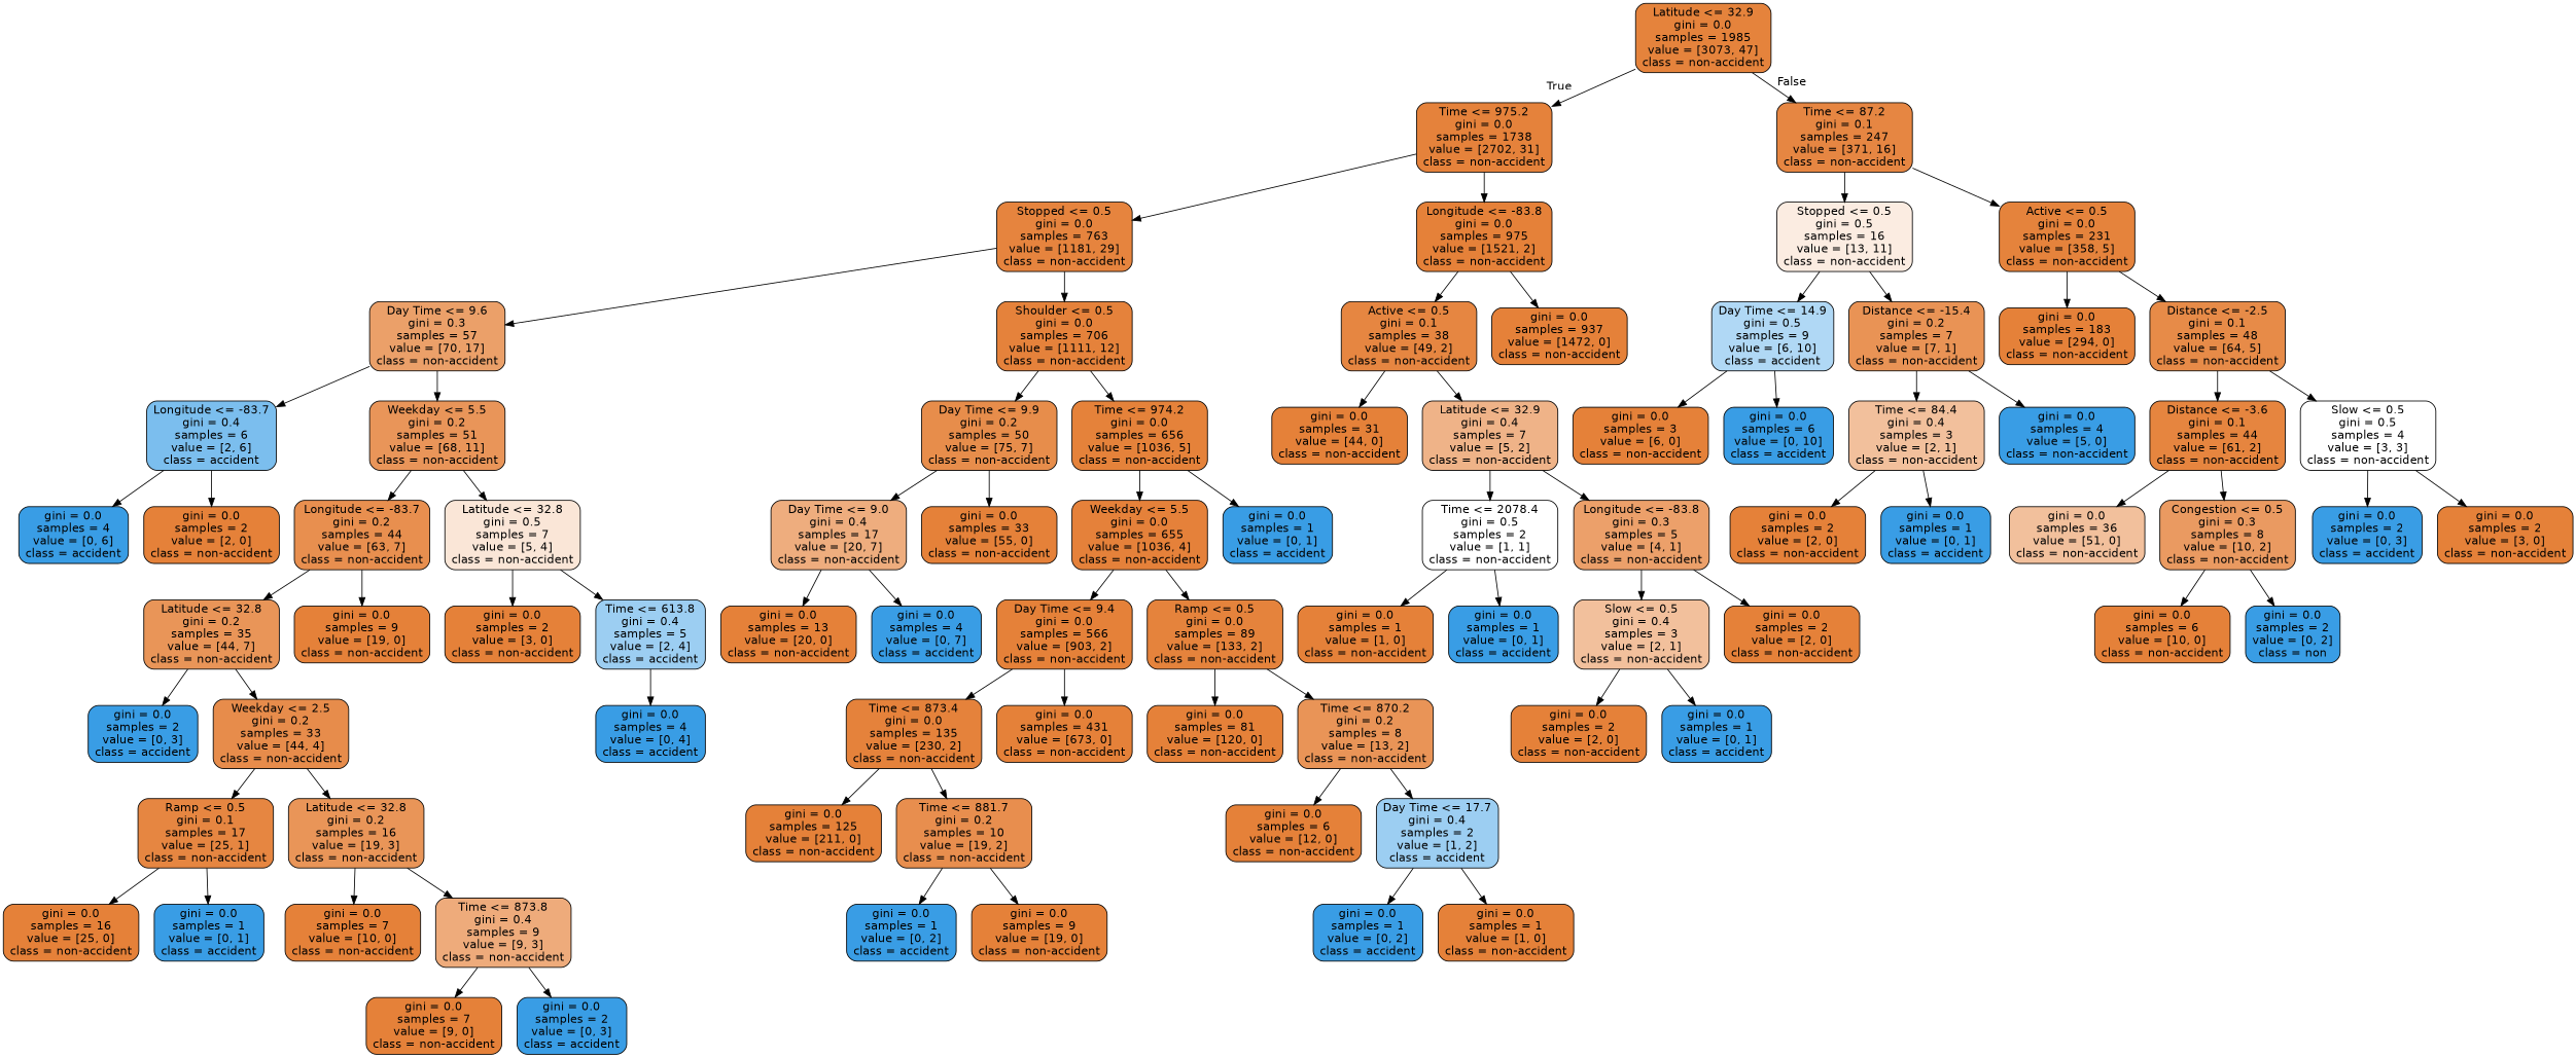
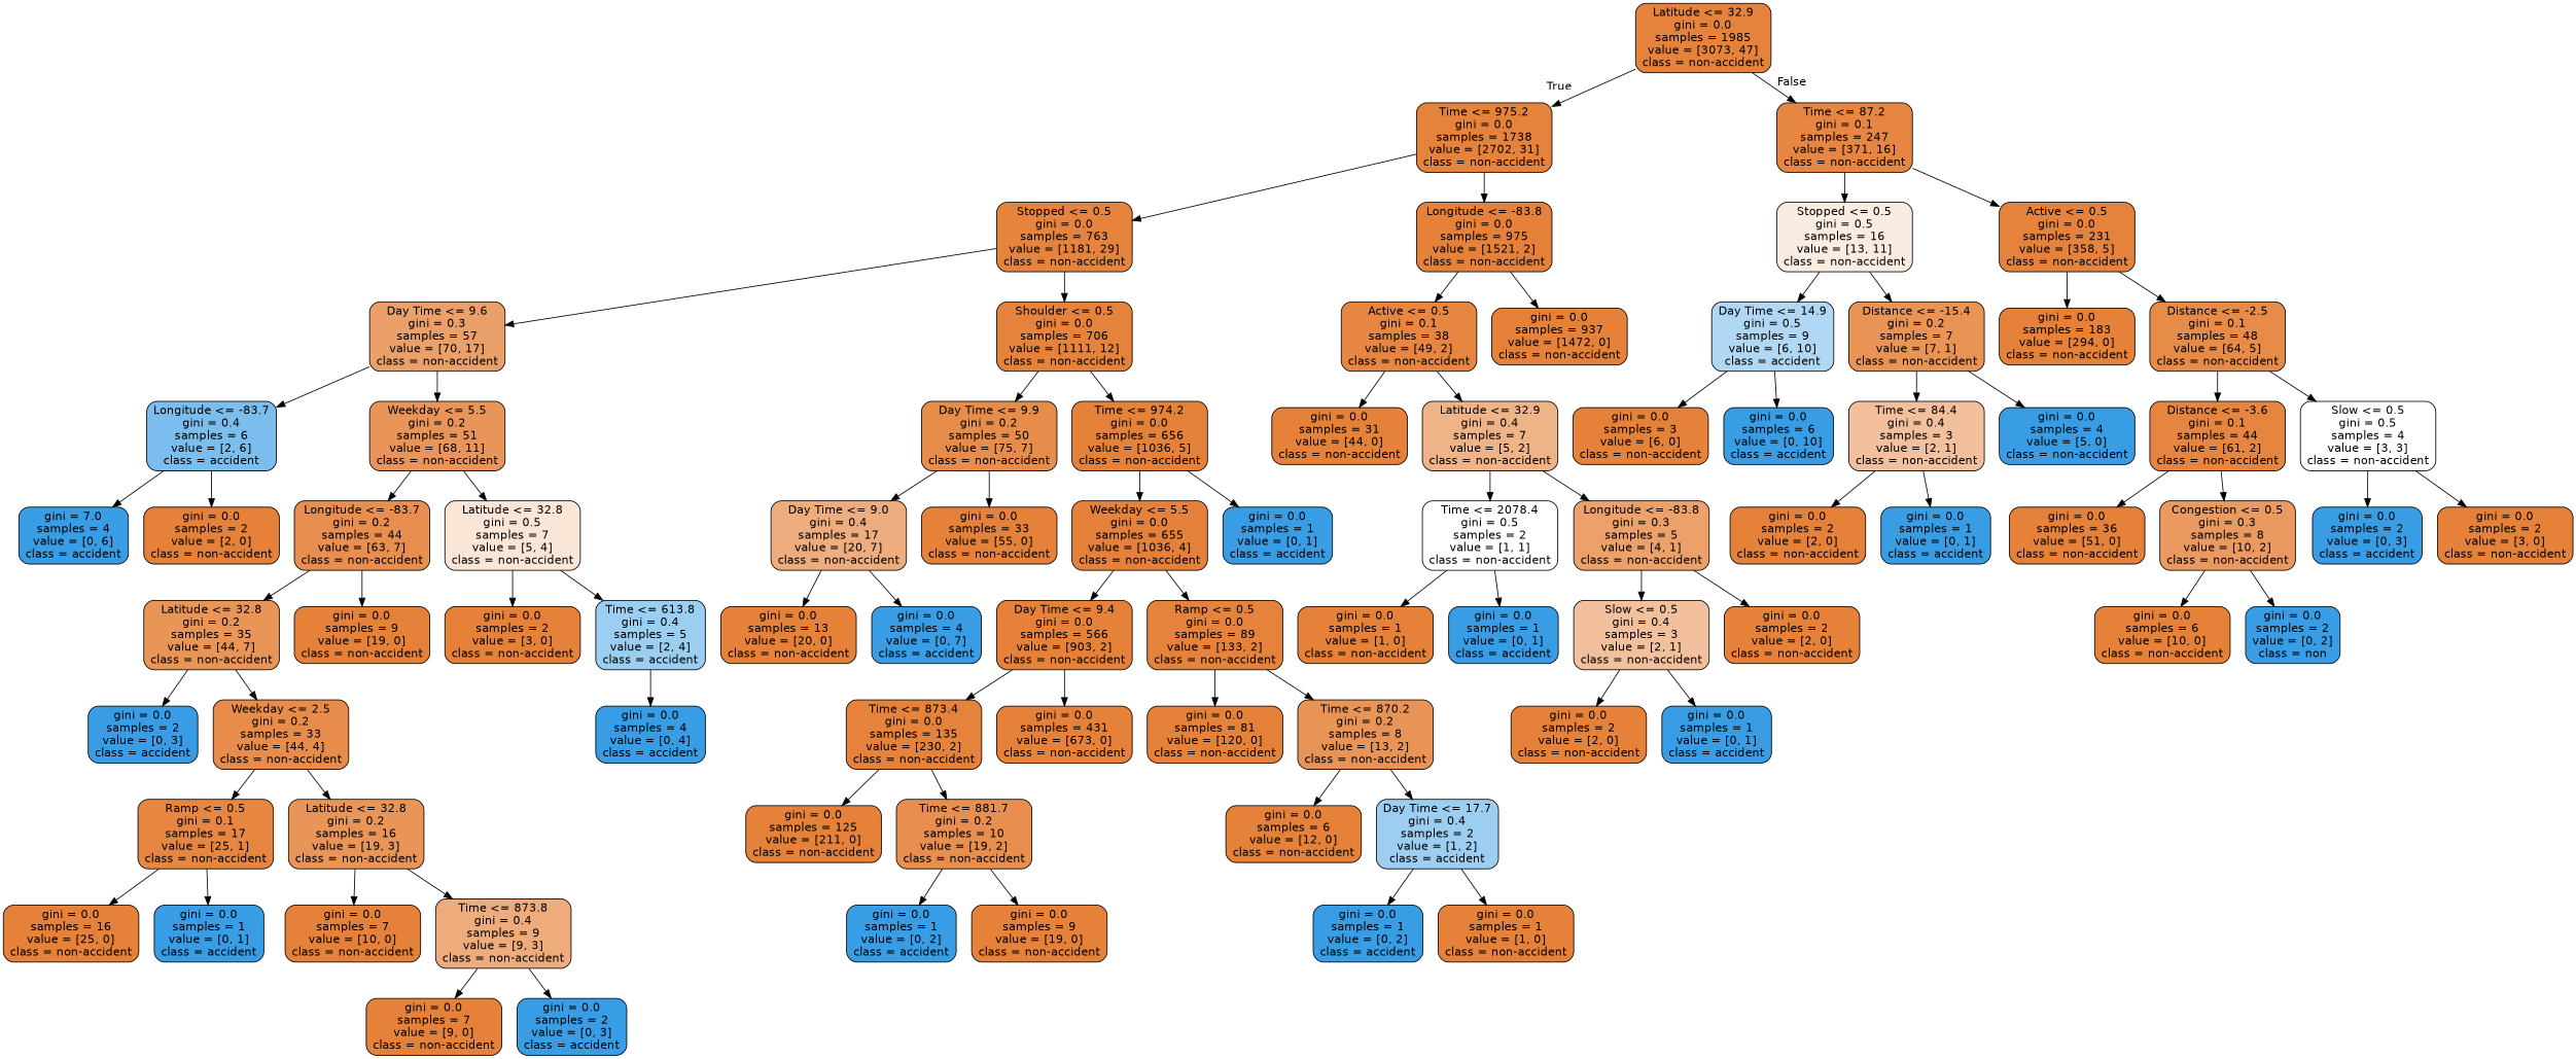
  digraph {
    node [color=black fillcolor="#e58139" fontname=helvetica shape=box style="filled, rounded"]
    edge [fontname=helvetica]
    n1 [fillcolor="#e5833c" label="Latitude <= 32.9\ngini = 0.0\nsamples = 1985\nvalue = [3073, 47]\nclass = non-accident"]
    n2 [fillcolor="#e5823b" label="Time <= 975.2\ngini = 0.0\nsamples = 1738\nvalue = [2702, 31]\nclass = non-accident"]
    n3 [fillcolor="#e68642" label="Time <= 87.2\ngini = 0.1\nsamples = 247\nvalue = [371, 16]\nclass = non-accident"]
    n4 [fillcolor="#e6843e" label="Stopped <= 0.5\ngini = 0.0\nsamples = 763\nvalue = [1181, 29]\nclass = non-accident"]
    n5 [label="Longitude <= -83.8\ngini = 0.0\nsamples = 975\nvalue = [1521, 2]\nclass = non-accident"]
    n6 [fillcolor="#fbece1" label="Stopped <= 0.5\ngini = 0.5\nsamples = 16\nvalue = [13, 11]\nclass = non-accident"]
    n7 [fillcolor="#e5833c" label="Active <= 0.5\ngini = 0.0\nsamples = 231\nvalue = [358, 5]\nclass = non-accident"]
    n8 [fillcolor="#eba069" label="Day Time <= 9.6\ngini = 0.3\nsamples = 57\nvalue = [70, 17]\nclass = non-accident"]
    n9 [fillcolor="#e5823b" label="Shoulder <= 0.5\ngini = 0.0\nsamples = 706\nvalue = [1111, 12]\nclass = non-accident"]
    n10 [fillcolor="#e68641" label="Active <= 0.5\ngini = 0.1\nsamples = 38\nvalue = [49, 2]\nclass = non-accident"]
    n11 [label="gini = 0.0\nsamples = 937\nvalue = [1472, 0]\nclass = non-accident"]
    n12 [fillcolor="#7bbeee" label="Longitude <= -83.7\ngini = 0.4\nsamples = 6\nvalue = [2, 6]\nclass = accident"]
    n13 [fillcolor="#e99559" label="Weekday <= 5.5\ngini = 0.2\nsamples = 51\nvalue = [68, 11]\nclass = non-accident"]
    n14 [fillcolor="#e78d4b" label="Day Time <= 9.9\ngini = 0.2\nsamples = 50\nvalue = [75, 7]\nclass = non-accident"]
    n15 [fillcolor="#e5823a" label="Time <= 974.2\ngini = 0.0\nsamples = 656\nvalue = [1036, 5]\nclass = non-accident"]
-   n16 [fillcolor="#399de5" label="gini = 0.0\nsamples = 4\nvalue = [0, 6]\nclass = accident"]
+   n16 [fillcolor="#399de5" label="gini = 7.0\nsamples = 4\nvalue = [0, 6]\nclass = accident"]
    n17 [label="gini = 0.0\nsamples = 2\nvalue = [2, 0]\nclass = non-accident"]
    n18 [fillcolor="#e88f4f" label="Longitude <= -83.7\ngini = 0.2\nsamples = 44\nvalue = [63, 7]\nclass = non-accident"]
    n19 [fillcolor="#fae6d7" label="Latitude <= 32.8\ngini = 0.5\nsamples = 7\nvalue = [5, 4]\nclass = non-accident"]
    n20 [fillcolor="#e99558" label="Latitude <= 32.8\ngini = 0.2\nsamples = 35\nvalue = [44, 7]\nclass = non-accident"]
    n21 [label="gini = 0.0\nsamples = 9\nvalue = [19, 0]\nclass = non-accident"]
    n22 [label="gini = 0.0\nsamples = 2\nvalue = [3, 0]\nclass = non-accident"]
    n23 [fillcolor="#9ccef2" label="Time <= 613.8\ngini = 0.4\nsamples = 5\nvalue = [2, 4]\nclass = accident"]
    n24 [fillcolor="#399de5" label="gini = 0.0\nsamples = 2\nvalue = [0, 3]\nclass = accident"]
    n25 [fillcolor="#e78c4b" label="Weekday <= 2.5\ngini = 0.2\nsamples = 33\nvalue = [44, 4]\nclass = non-accident"]
    n26 [fillcolor="#e68641" label="Ramp <= 0.5\ngini = 0.1\nsamples = 17\nvalue = [25, 1]\nclass = non-accident"]
    n27 [fillcolor="#e99558" label="Latitude <= 32.8\ngini = 0.2\nsamples = 16\nvalue = [19, 3]\nclass = non-accident"]
    n28 [label="gini = 0.0\nsamples = 16\nvalue = [25, 0]\nclass = non-accident"]
    n29 [fillcolor="#399de5" label="gini = 0.0\nsamples = 1\nvalue = [0, 1]\nclass = accident"]
    n30 [label="gini = 0.0\nsamples = 7\nvalue = [10, 0]\nclass = non-accident"]
    n31 [fillcolor="#eeab7b" label="Time <= 873.8\ngini = 0.4\nsamples = 9\nvalue = [9, 3]\nclass = non-accident"]
    n32 [label="gini = 0.0\nsamples = 7\nvalue = [9, 0]\nclass = non-accident"]
    n33 [fillcolor="#399de5" label="gini = 0.0\nsamples = 2\nvalue = [0, 3]\nclass = accident"]
    n34 [fillcolor="#399de5" label="gini = 0.0\nsamples = 4\nvalue = [0, 4]\nclass = accident"]
    n35 [fillcolor="#eead7e" label="Day Time <= 9.0\ngini = 0.4\nsamples = 17\nvalue = [20, 7]\nclass = non-accident"]
    n36 [label="gini = 0.0\nsamples = 33\nvalue = [55, 0]\nclass = non-accident"]
    n37 [fillcolor="#e5813a" label="Weekday <= 5.5\ngini = 0.0\nsamples = 655\nvalue = [1036, 4]\nclass = non-accident"]
    n38 [fillcolor="#399de5" label="gini = 0.0\nsamples = 1\nvalue = [0, 1]\nclass = accident"]
    n39 [label="gini = 0.0\nsamples = 13\nvalue = [20, 0]\nclass = non-accident"]
    n40 [fillcolor="#399de5" label="gini = 0.0\nsamples = 4\nvalue = [0, 7]\nclass = accident"]
    n41 [label="Day Time <= 9.4\ngini = 0.0\nsamples = 566\nvalue = [903, 2]\nclass = non-accident"]
    n42 [fillcolor="#e5833c" label="Ramp <= 0.5\ngini = 0.0\nsamples = 89\nvalue = [133, 2]\nclass = non-accident"]
    n43 [fillcolor="#e5823b" label="Time <= 873.4\ngini = 0.0\nsamples = 135\nvalue = [230, 2]\nclass = non-accident"]
    n44 [label="gini = 0.0\nsamples = 431\nvalue = [673, 0]\nclass = non-accident"]
    n45 [label="gini = 0.0\nsamples = 81\nvalue = [120, 0]\nclass = non-accident"]
    n46 [fillcolor="#e99457" label="Time <= 870.2\ngini = 0.2\nsamples = 8\nvalue = [13, 2]\nclass = non-accident"]
    n47 [label="gini = 0.0\nsamples = 125\nvalue = [211, 0]\nclass = non-accident"]
    n48 [fillcolor="#e88e4e" label="Time <= 881.7\ngini = 0.2\nsamples = 10\nvalue = [19, 2]\nclass = non-accident"]
    n49 [fillcolor="#399de5" label="gini = 0.0\nsamples = 1\nvalue = [0, 2]\nclass = accident"]
    n50 [label="gini = 0.0\nsamples = 9\nvalue = [19, 0]\nclass = non-accident"]
    n51 [label="gini = 0.0\nsamples = 6\nvalue = [12, 0]\nclass = non-accident"]
    n52 [fillcolor="#9ccef2" label="Day Time <= 17.7\ngini = 0.4\nsamples = 2\nvalue = [1, 2]\nclass = accident"]
    n53 [fillcolor="#399de5" label="gini = 0.0\nsamples = 1\nvalue = [0, 2]\nclass = accident"]
    n54 [label="gini = 0.0\nsamples = 1\nvalue = [1, 0]\nclass = non-accident"]
    n55 [label="gini = 0.0\nsamples = 31\nvalue = [44, 0]\nclass = non-accident"]
    n56 [fillcolor="#efb388" label="Latitude <= 32.9\ngini = 0.4\nsamples = 7\nvalue = [5, 2]\nclass = non-accident"]
    n57 [fillcolor="#ffffff" label="Time <= 2078.4\ngini = 0.5\nsamples = 2\nvalue = [1, 1]\nclass = non-accident"]
    n58 [fillcolor="#eca06a" label="Longitude <= -83.8\ngini = 0.3\nsamples = 5\nvalue = [4, 1]\nclass = non-accident"]
    n59 [label="gini = 0.0\nsamples = 1\nvalue = [1, 0]\nclass = non-accident"]
    n60 [fillcolor="#399de5" label="gini = 0.0\nsamples = 1\nvalue = [0, 1]\nclass = accident"]
    n61 [fillcolor="#f2c09c" label="Slow <= 0.5\ngini = 0.4\nsamples = 3\nvalue = [2, 1]\nclass = non-accident"]
    n62 [label="gini = 0.0\nsamples = 2\nvalue = [2, 0]\nclass = non-accident"]
    n63 [label="gini = 0.0\nsamples = 2\nvalue = [2, 0]\nclass = non-accident"]
    n64 [fillcolor="#399de5" label="gini = 0.0\nsamples = 1\nvalue = [0, 1]\nclass = accident"]
    n65 [fillcolor="#b0d8f5" label="Day Time <= 14.9\ngini = 0.5\nsamples = 9\nvalue = [6, 10]\nclass = accident"]
    n66 [fillcolor="#e99355" label="Distance <= -15.4\ngini = 0.2\nsamples = 7\nvalue = [7, 1]\nclass = non-accident"]
    n67 [label="gini = 0.0\nsamples = 183\nvalue = [294, 0]\nclass = non-accident"]
    n68 [fillcolor="#e78b48" label="Distance <= -2.5\ngini = 0.1\nsamples = 48\nvalue = [64, 5]\nclass = non-accident"]
    n69 [label="gini = 0.0\nsamples = 3\nvalue = [6, 0]\nclass = non-accident"]
    n70 [fillcolor="#399de5" label="gini = 0.0\nsamples = 6\nvalue = [0, 10]\nclass = accident"]
    n71 [fillcolor="#f2c09c" label="Time <= 84.4\ngini = 0.4\nsamples = 3\nvalue = [2, 1]\nclass = non-accident"]
    n72 [fillcolor="#399de5" label="gini = 0.0\nsamples = 4\nvalue = [5, 0]\nclass = non-accident"]
    n73 [label="gini = 0.0\nsamples = 2\nvalue = [2, 0]\nclass = non-accident"]
    n74 [fillcolor="#399de5" label="gini = 0.0\nsamples = 1\nvalue = [0, 1]\nclass = accident"]
    n75 [fillcolor="#e6853f" label="Distance <= -3.6\ngini = 0.1\nsamples = 44\nvalue = [61, 2]\nclass = non-accident"]
    n76 [fillcolor="#ffffff" label="Slow <= 0.5\ngini = 0.5\nsamples = 4\nvalue = [3, 3]\nclass = non-accident"]
-   n77 [fillcolor="#f2c09c" label="gini = 0.0\nsamples = 36\nvalue = [51, 0]\nclass = non-accident"]
+   n77 [label="gini = 0.0\nsamples = 36\nvalue = [51, 0]\nclass = non-accident"]
    n78 [fillcolor="#ea9a61" label="Congestion <= 0.5\ngini = 0.3\nsamples = 8\nvalue = [10, 2]\nclass = non-accident"]
    n79 [fillcolor="#399de5" label="gini = 0.0\nsamples = 2\nvalue = [0, 3]\nclass = accident"]
    n80 [label="gini = 0.0\nsamples = 2\nvalue = [3, 0]\nclass = non-accident"]
    n81 [label="gini = 0.0\nsamples = 6\nvalue = [10, 0]\nclass = non-accident"]
    n82 [fillcolor="#399de5" label="gini = 0.0\nsamples = 2\nvalue = [0, 2]\nclass = non"]
    n1 -> n2 [headlabel=True labelangle=45 labeldistance=2.5]
    n1 -> n3 [headlabel=False labelangle=-45 labeldistance=2.5]
    n2 -> n4
    n2 -> n5
    n3 -> n6
    n3 -> n7
    n4 -> n8
    n4 -> n9
    n5 -> n10
    n5 -> n11
    n6 -> n65
    n6 -> n66
    n7 -> n67
    n7 -> n68
    n8 -> n12
    n8 -> n13
    n9 -> n14
    n9 -> n15
    n10 -> n55
    n10 -> n56
    n12 -> n16
    n12 -> n17
    n13 -> n18
    n13 -> n19
    n14 -> n35
    n14 -> n36
    n15 -> n37
    n15 -> n38
    n18 -> n20
    n18 -> n21
    n19 -> n22
    n19 -> n23
    n20 -> n24
    n20 -> n25
    n23 -> n34
    n25 -> n26
    n25 -> n27
    n26 -> n28
    n26 -> n29
    n27 -> n30
    n27 -> n31
    n31 -> n32
    n31 -> n33
    n35 -> n39
    n35 -> n40
    n37 -> n41
    n37 -> n42
    n41 -> n43
    n41 -> n44
    n42 -> n45
    n42 -> n46
    n43 -> n47
    n43 -> n48
    n46 -> n51
    n46 -> n52
    n48 -> n49
    n48 -> n50
    n52 -> n53
    n52 -> n54
    n56 -> n57
    n56 -> n58
    n57 -> n59
    n57 -> n60
    n58 -> n61
    n58 -> n62
    n61 -> n63
    n61 -> n64
    n65 -> n69
    n65 -> n70
    n66 -> n71
    n66 -> n72
    n68 -> n75
    n68 -> n76
    n71 -> n73
    n71 -> n74
    n75 -> n77
    n75 -> n78
    n76 -> n79
    n76 -> n80
    n78 -> n81
    n78 -> n82
  }
